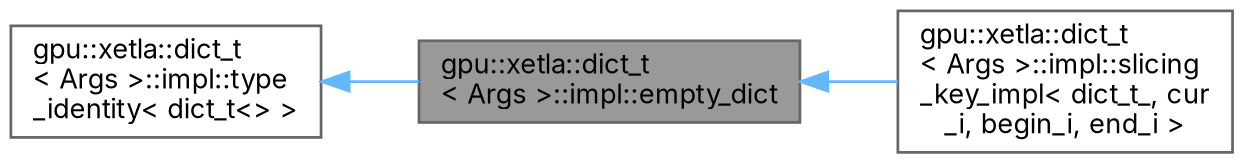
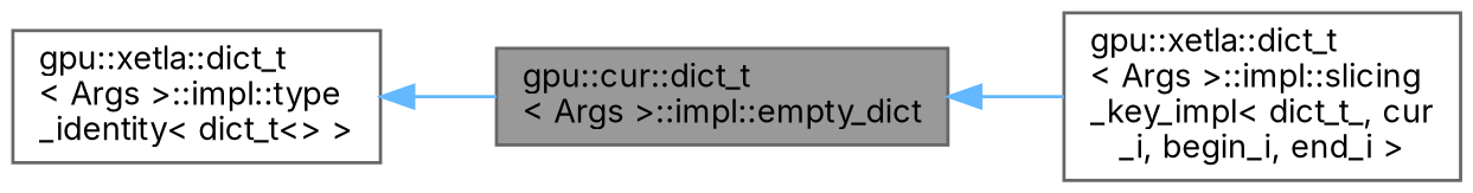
  digraph {
    rankdir=LR
    fontname=Inter
    node [color=gray40 fillcolor=white fontname=Inter fontsize=10 shape=box style=filled]
    edge [color=steelblue1 dir=back fontname=Inter fontsize=10 labelfontname=Helvetica labelfontsize=10 style=solid]
-   n1 [fillcolor=grey60 fontcolor=black height=0.2 label="gpu::xetla::dict_t\l\< Args \>::impl::empty_dict" width=0.4]
+   n1 [fillcolor=grey60 fontcolor=black height=0.2 label="gpu::cur::dict_t\l\< Args \>::impl::empty_dict" width=0.4]
    n2 [height=0.2 label="gpu::xetla::dict_t\l\< Args \>::impl::slicing\l_key_impl\< dict_t_, cur\l_i, begin_i, end_i \>" width=0.4]
    n3 [height=0.2 label="gpu::xetla::dict_t\l\< Args \>::impl::type\l_identity\< dict_t\<\> \>" width=0.4]
    n1 -> n2
    n3 -> n1
  }
